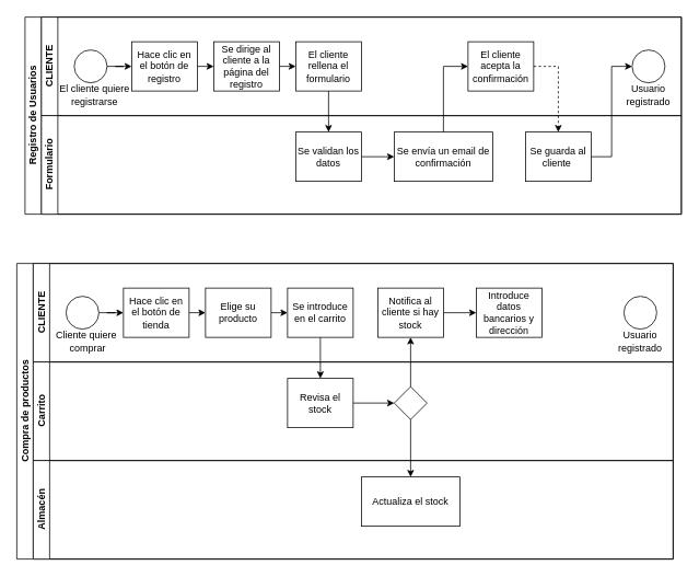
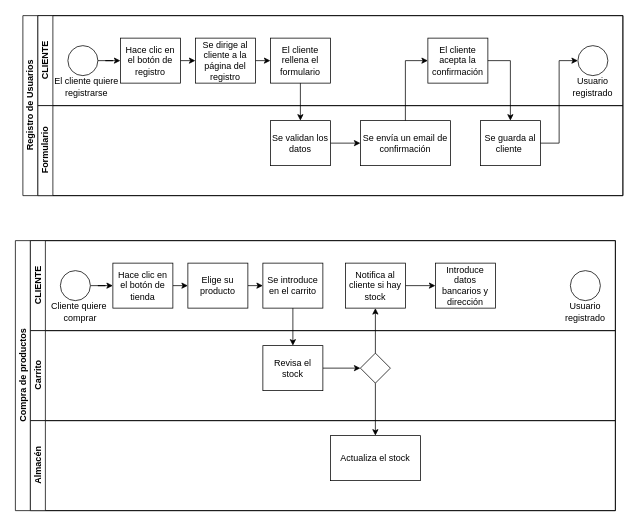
  <mxCell id="0" />
  <mxCell id="1" parent="0" />
  <mxCell id="2" value="Registro de Usuarios" style="swimlane;html=1;childLayout=stackLayout;resizeParent=1;resizeParentMax=0;horizontal=0;startSize=20;horizontalStack=0;" parent="1" vertex="1"><mxGeometry x="30" y="20" width="800" height="240" as="geometry" /></mxCell>
  <mxCell id="3" value="CLIENTE" style="swimlane;html=1;startSize=20;horizontal=0;" parent="2" vertex="1"><mxGeometry x="20" width="780" height="120" as="geometry" /></mxCell>
  <mxCell id="4" value="" style="edgeStyle=orthogonalEdgeStyle;rounded=0;orthogonalLoop=1;jettySize=auto;html=1;" parent="3" source="5" target="7" edge="1"><mxGeometry relative="1" as="geometry" /></mxCell>
  <mxCell id="5" value="" style="ellipse;whiteSpace=wrap;html=1;" parent="3" vertex="1"><mxGeometry x="40" y="40" width="40" height="40" as="geometry" /></mxCell>
  <mxCell id="6" style="edgeStyle=orthogonalEdgeStyle;rounded=0;orthogonalLoop=1;jettySize=auto;html=1;exitX=1;exitY=0.5;exitDx=0;exitDy=0;entryX=0;entryY=0.5;entryDx=0;entryDy=0;" parent="3" source="7" target="14" edge="1"><mxGeometry relative="1" as="geometry" /></mxCell>
  <mxCell id="7" value="Hace clic en el botón de registro" style="rounded=0;whiteSpace=wrap;html=1;fontFamily=Helvetica;fontSize=12;fontColor=#000000;align=center;" parent="3" vertex="1"><mxGeometry x="110" y="30" width="80" height="60" as="geometry" /></mxCell>
  <mxCell id="8" value="El cliente acepta la confirmación" style="rounded=0;whiteSpace=wrap;html=1;fontFamily=Helvetica;fontSize=12;fontColor=#000000;align=center;" parent="3" vertex="1"><mxGeometry x="520" y="30" width="80" height="60" as="geometry" /></mxCell>
  <mxCell id="9" value="" style="ellipse;whiteSpace=wrap;html=1;" parent="3" vertex="1"><mxGeometry x="720" y="40" width="40" height="40" as="geometry" /></mxCell>
  <mxCell id="10" value="El cliente quiere registrarse" style="text;html=1;strokeColor=none;fillColor=none;align=center;verticalAlign=middle;whiteSpace=wrap;rounded=0;" parent="3" vertex="1"><mxGeometry x="10" y="80" width="110" height="30" as="geometry" /></mxCell>
  <mxCell id="11" value="Usuario registrado" style="text;html=1;strokeColor=none;fillColor=none;align=center;verticalAlign=middle;whiteSpace=wrap;rounded=0;" parent="3" vertex="1"><mxGeometry x="710" y="80" width="60" height="30" as="geometry" /></mxCell>
  <mxCell id="12" value="El cliente rellena el formulario" style="rounded=0;whiteSpace=wrap;html=1;fontFamily=Helvetica;fontSize=12;fontColor=#000000;align=center;" parent="3" vertex="1"><mxGeometry x="310" y="30" width="80" height="60" as="geometry" /></mxCell>
  <mxCell id="13" style="edgeStyle=orthogonalEdgeStyle;rounded=0;orthogonalLoop=1;jettySize=auto;html=1;exitX=1;exitY=0.5;exitDx=0;exitDy=0;entryX=0;entryY=0.5;entryDx=0;entryDy=0;" parent="3" source="14" target="12" edge="1"><mxGeometry relative="1" as="geometry" /></mxCell>
  <mxCell id="14" value="Se dirige al cliente a la página del registro" style="rounded=0;whiteSpace=wrap;html=1;fontFamily=Helvetica;fontSize=12;fontColor=#000000;align=center;" parent="3" vertex="1"><mxGeometry x="210" y="30" width="80" height="60" as="geometry" /></mxCell>
  <mxCell id="15" value="Formulario" style="swimlane;html=1;startSize=20;horizontal=0;" parent="2" vertex="1"><mxGeometry x="20" y="120" width="780" height="120" as="geometry" /></mxCell>
  <mxCell id="16" value="" style="edgeStyle=orthogonalEdgeStyle;rounded=0;orthogonalLoop=1;jettySize=auto;html=1;endArrow=classic;endFill=1;entryX=0;entryY=0.5;entryDx=0;entryDy=0;" parent="15" source="17" target="18" edge="1"><mxGeometry relative="1" as="geometry"><mxPoint x="250" y="60" as="targetPoint" /><Array as="points" /></mxGeometry></mxCell>
  <mxCell id="17" value="Se validan los datos" style="rounded=0;whiteSpace=wrap;html=1;fontFamily=Helvetica;fontSize=12;fontColor=#000000;align=center;" parent="15" vertex="1"><mxGeometry x="310" y="20" width="80" height="60" as="geometry" /></mxCell>
  <mxCell id="18" value="Se envía un email de confirmación" style="rounded=0;whiteSpace=wrap;html=1;" parent="15" vertex="1"><mxGeometry x="430" y="20" width="120" height="60" as="geometry" /></mxCell>
  <mxCell id="19" value="Se guarda al cliente&amp;nbsp;" style="rounded=0;whiteSpace=wrap;html=1;fontFamily=Helvetica;fontSize=12;fontColor=#000000;align=center;" parent="15" vertex="1"><mxGeometry x="590" y="20" width="80" height="60" as="geometry" /></mxCell>
  <mxCell id="20" style="edgeStyle=orthogonalEdgeStyle;rounded=0;orthogonalLoop=1;jettySize=auto;html=1;exitX=0.5;exitY=1;exitDx=0;exitDy=0;entryX=0.5;entryY=0;entryDx=0;entryDy=0;" parent="2" source="12" target="17" edge="1"><mxGeometry relative="1" as="geometry" /></mxCell>
  <mxCell id="21" style="edgeStyle=orthogonalEdgeStyle;rounded=0;orthogonalLoop=1;jettySize=auto;html=1;exitX=1;exitY=0.5;exitDx=0;exitDy=0;entryX=0;entryY=0.5;entryDx=0;entryDy=0;" parent="2" source="19" target="9" edge="1"><mxGeometry relative="1" as="geometry" /></mxCell>
- <mxCell id="22" style="edgeStyle=orthogonalEdgeStyle;rounded=0;orthogonalLoop=1;jettySize=auto;html=1;exitX=1;exitY=0.5;exitDx=0;exitDy=0;entryX=0.5;entryY=0;entryDx=0;entryDy=0;dashed=1;" parent="2" source="8" target="19" edge="1"><mxGeometry relative="1" as="geometry" /></mxCell>
+ <mxCell id="22" style="edgeStyle=orthogonalEdgeStyle;rounded=0;orthogonalLoop=1;jettySize=auto;html=1;exitX=1;exitY=0.5;exitDx=0;exitDy=0;entryX=0.5;entryY=0;entryDx=0;entryDy=0;" parent="2" source="8" target="19" edge="1"><mxGeometry relative="1" as="geometry" /></mxCell>
  <mxCell id="23" style="edgeStyle=orthogonalEdgeStyle;rounded=0;orthogonalLoop=1;jettySize=auto;html=1;exitX=0.5;exitY=0;exitDx=0;exitDy=0;entryX=0;entryY=0.5;entryDx=0;entryDy=0;" parent="2" source="18" target="8" edge="1"><mxGeometry relative="1" as="geometry" /></mxCell>
  <mxCell id="24" value="Compra de productos" style="swimlane;html=1;childLayout=stackLayout;resizeParent=1;resizeParentMax=0;horizontal=0;startSize=20;horizontalStack=0;" parent="1" vertex="1"><mxGeometry x="20" y="320" width="800" height="360" as="geometry" /></mxCell>
  <mxCell id="25" value="CLIENTE" style="swimlane;html=1;startSize=20;horizontal=0;" parent="24" vertex="1"><mxGeometry x="20" width="780" height="120" as="geometry" /></mxCell>
  <mxCell id="26" value="" style="edgeStyle=orthogonalEdgeStyle;rounded=0;orthogonalLoop=1;jettySize=auto;html=1;" parent="25" source="27" target="29" edge="1"><mxGeometry relative="1" as="geometry" /></mxCell>
  <mxCell id="27" value="" style="ellipse;whiteSpace=wrap;html=1;" parent="25" vertex="1"><mxGeometry x="40" y="40" width="40" height="40" as="geometry" /></mxCell>
  <mxCell id="28" style="edgeStyle=orthogonalEdgeStyle;rounded=0;orthogonalLoop=1;jettySize=auto;html=1;exitX=1;exitY=0.5;exitDx=0;exitDy=0;entryX=0;entryY=0.5;entryDx=0;entryDy=0;" parent="25" source="29" target="37" edge="1"><mxGeometry relative="1" as="geometry" /></mxCell>
  <mxCell id="29" value="Hace clic en el botón de tienda" style="rounded=0;whiteSpace=wrap;html=1;fontFamily=Helvetica;fontSize=12;fontColor=#000000;align=center;" parent="25" vertex="1"><mxGeometry x="110" y="30" width="80" height="60" as="geometry" /></mxCell>
  <mxCell id="30" style="edgeStyle=orthogonalEdgeStyle;rounded=0;orthogonalLoop=1;jettySize=auto;html=1;entryX=0;entryY=0.5;entryDx=0;entryDy=0;" parent="25" source="31" target="38" edge="1"><mxGeometry relative="1" as="geometry" /></mxCell>
  <mxCell id="31" value="Notifica al cliente si hay stock" style="rounded=0;whiteSpace=wrap;html=1;fontFamily=Helvetica;fontSize=12;fontColor=#000000;align=center;" parent="25" vertex="1"><mxGeometry x="420" y="30" width="80" height="60" as="geometry" /></mxCell>
  <mxCell id="32" value="" style="ellipse;whiteSpace=wrap;html=1;" parent="25" vertex="1"><mxGeometry x="720" y="40" width="40" height="40" as="geometry" /></mxCell>
  <mxCell id="33" value="Cliente quiere&lt;br&gt;&amp;nbsp;comprar" style="text;html=1;strokeColor=none;fillColor=none;align=center;verticalAlign=middle;whiteSpace=wrap;rounded=0;" parent="25" vertex="1"><mxGeometry x="10" y="80" width="110" height="30" as="geometry" /></mxCell>
  <mxCell id="34" value="Usuario registrado" style="text;html=1;strokeColor=none;fillColor=none;align=center;verticalAlign=middle;whiteSpace=wrap;rounded=0;" parent="25" vertex="1"><mxGeometry x="710" y="80" width="60" height="30" as="geometry" /></mxCell>
  <mxCell id="35" value="Se introduce en el carrito" style="rounded=0;whiteSpace=wrap;html=1;fontFamily=Helvetica;fontSize=12;fontColor=#000000;align=center;" parent="25" vertex="1"><mxGeometry x="310" y="30" width="80" height="60" as="geometry" /></mxCell>
  <mxCell id="36" style="edgeStyle=orthogonalEdgeStyle;rounded=0;orthogonalLoop=1;jettySize=auto;html=1;exitX=1;exitY=0.5;exitDx=0;exitDy=0;entryX=0;entryY=0.5;entryDx=0;entryDy=0;" parent="25" source="37" target="35" edge="1"><mxGeometry relative="1" as="geometry" /></mxCell>
  <mxCell id="37" value="Elige su producto" style="rounded=0;whiteSpace=wrap;html=1;fontFamily=Helvetica;fontSize=12;fontColor=#000000;align=center;" parent="25" vertex="1"><mxGeometry x="210" y="30" width="80" height="60" as="geometry" /></mxCell>
  <mxCell id="38" value="Introduce datos bancarios y dirección" style="rounded=0;whiteSpace=wrap;html=1;" parent="25" vertex="1"><mxGeometry x="540" y="30" width="80" height="60" as="geometry" /></mxCell>
  <mxCell id="39" value="Carrito" style="swimlane;html=1;startSize=20;horizontal=0;" parent="24" vertex="1"><mxGeometry x="20" y="120" width="780" height="120" as="geometry" /></mxCell>
  <mxCell id="40" style="edgeStyle=orthogonalEdgeStyle;rounded=0;orthogonalLoop=1;jettySize=auto;html=1;entryX=0;entryY=0.5;entryDx=0;entryDy=0;" parent="39" source="41" target="42" edge="1"><mxGeometry relative="1" as="geometry" /></mxCell>
  <mxCell id="41" value="Revisa el stock" style="rounded=0;whiteSpace=wrap;html=1;fontFamily=Helvetica;fontSize=12;fontColor=#000000;align=center;" parent="39" vertex="1"><mxGeometry x="310" y="20" width="80" height="60" as="geometry" /></mxCell>
  <mxCell id="42" value="" style="rhombus;whiteSpace=wrap;html=1;" parent="39" vertex="1"><mxGeometry x="440" y="30" width="40" height="40" as="geometry" /></mxCell>
  <mxCell id="43" value="Almacén" style="swimlane;html=1;startSize=20;horizontal=0;" parent="24" vertex="1"><mxGeometry x="20" y="240" width="780" height="120" as="geometry" /></mxCell>
  <mxCell id="44" value="Actualiza el stock" style="rounded=0;whiteSpace=wrap;html=1;" parent="43" vertex="1"><mxGeometry x="400" y="20" width="120" height="60" as="geometry" /></mxCell>
  <mxCell id="45" style="edgeStyle=orthogonalEdgeStyle;rounded=0;orthogonalLoop=1;jettySize=auto;html=1;exitX=0.5;exitY=1;exitDx=0;exitDy=0;entryX=0.5;entryY=0;entryDx=0;entryDy=0;" parent="24" source="35" target="41" edge="1"><mxGeometry relative="1" as="geometry" /></mxCell>
  <mxCell id="46" style="edgeStyle=orthogonalEdgeStyle;rounded=0;orthogonalLoop=1;jettySize=auto;html=1;entryX=0.5;entryY=1;entryDx=0;entryDy=0;" parent="24" source="42" target="31" edge="1"><mxGeometry relative="1" as="geometry" /></mxCell>
  <mxCell id="47" style="edgeStyle=orthogonalEdgeStyle;rounded=0;orthogonalLoop=1;jettySize=auto;html=1;entryX=0.5;entryY=0;entryDx=0;entryDy=0;" parent="24" source="42" target="44" edge="1"><mxGeometry relative="1" as="geometry"><mxPoint x="480" y="230" as="targetPoint" /></mxGeometry></mxCell>
